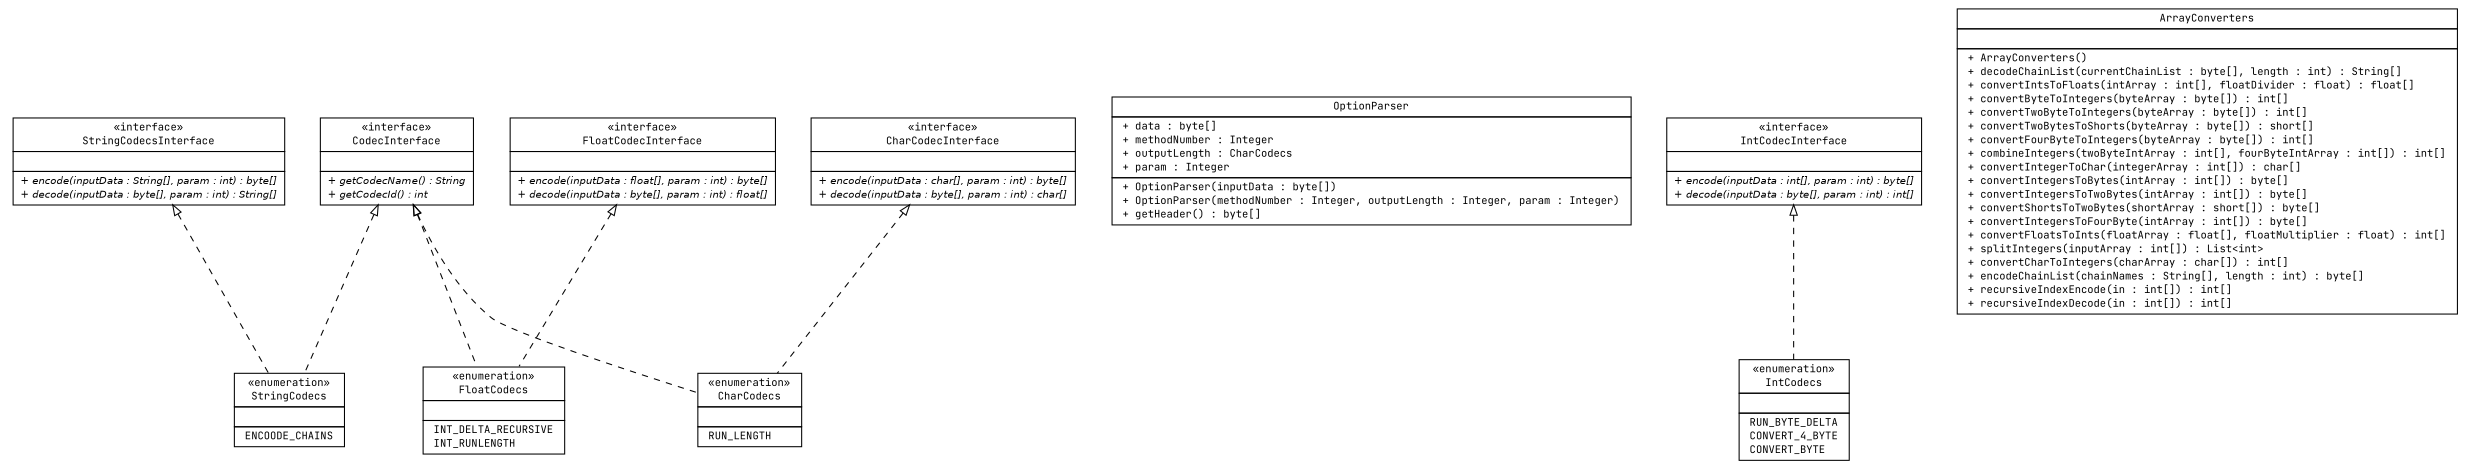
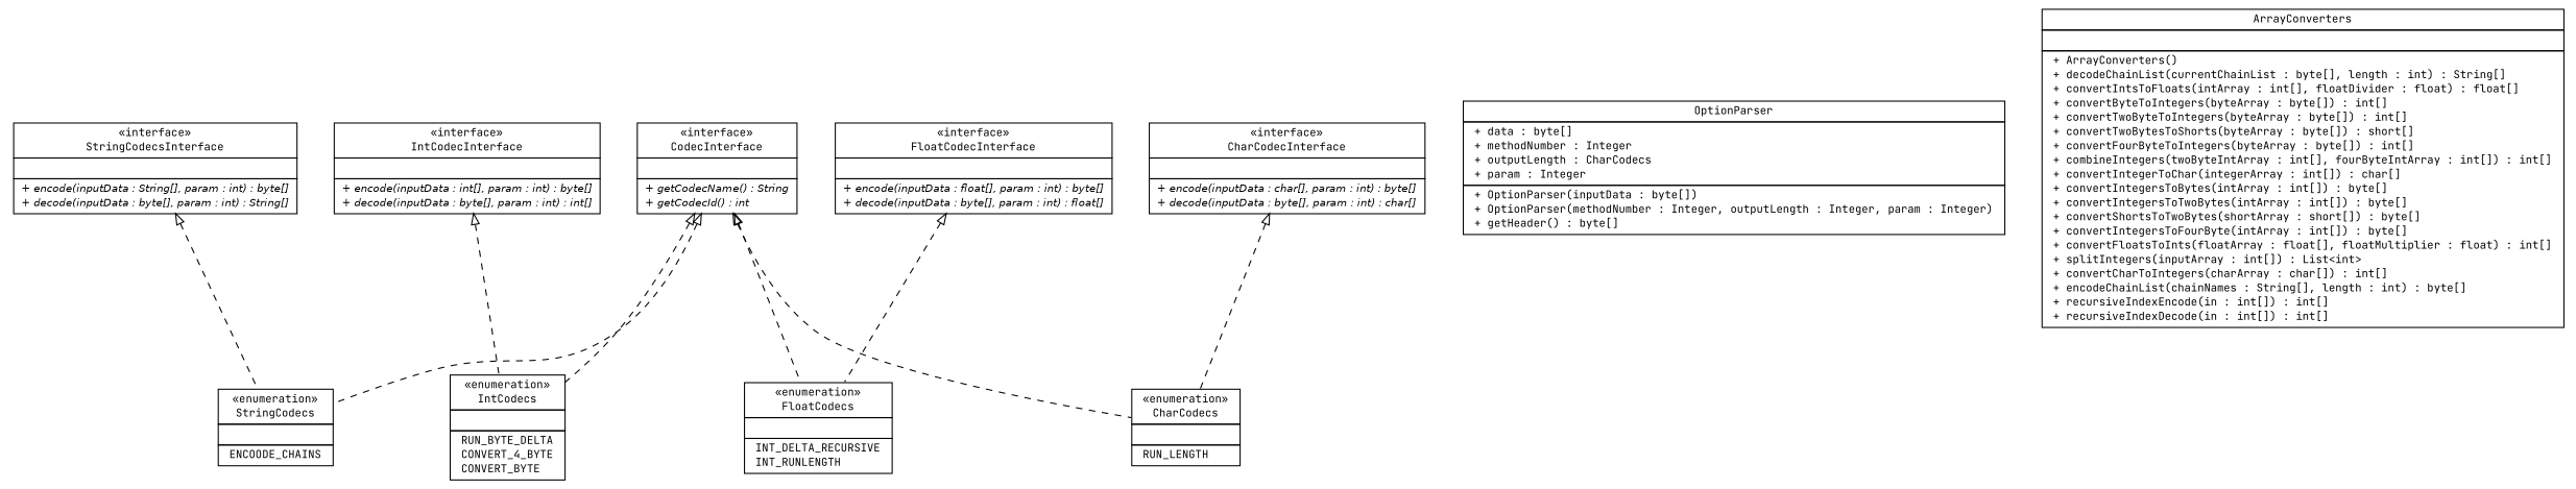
  digraph {
    fontname="JetBrains Mono"
    nodesep=0.25
    ranksep=0.5
    node [fontcolor=black fontname="JetBrains Mono" fontsize=10.0 shape=plaintext]
    edge [arrowtail=empty dir=back fontname="JetBrains Mono" fontsize=10 headport=p labelfontname=Helvetica labelfontsize=10 style=dashed tailport=p]
    n1 [label=<<table title="org.rcsb.mmtf.codec.StringCodecsInterface" border="0" cellborder="1" cellspacing="0" cellpadding="2" port="p" href="./StringCodecsInterface.html"> 		<tr><td><table border="0" cellspacing="0" cellpadding="1"> <tr><td align="center" balign="center"> &#171;interface&#187; </td></tr> <tr><td align="center" balign="center"> StringCodecsInterface </td></tr> 		</table></td></tr> 		<tr><td><table border="0" cellspacing="0" cellpadding="1"> <tr><td align="left" balign="left">  </td></tr> 		</table></td></tr> 		<tr><td><table border="0" cellspacing="0" cellpadding="1"> <tr><td align="left" balign="left"><font face="Helvetica-Oblique" point-size="10.0"> + encode(inputData : String[], param : int) : byte[] </font></td></tr> <tr><td align="left" balign="left"><font face="Helvetica-Oblique" point-size="10.0"> + decode(inputData : byte[], param : int) : String[] </font></td></tr> 		</table></td></tr> 		</table>>]
    n2 [label=<<table title="org.rcsb.mmtf.codec.StringCodecs" border="0" cellborder="1" cellspacing="0" cellpadding="2" port="p" href="./StringCodecs.html"> 		<tr><td><table border="0" cellspacing="0" cellpadding="1"> <tr><td align="center" balign="center"> &#171;enumeration&#187; </td></tr> <tr><td align="center" balign="center"> StringCodecs </td></tr> 		</table></td></tr> 		<tr><td><table border="0" cellspacing="0" cellpadding="1"> <tr><td align="left" balign="left">  </td></tr> 		</table></td></tr> 		<tr><td><table border="0" cellspacing="0" cellpadding="1"> <tr><td align="left" balign="left"> ENCOODE_CHAINS </td></tr> 		</table></td></tr> 		</table>>]
    n3 [label=<<table title="org.rcsb.mmtf.codec.OptionParser" border="0" cellborder="1" cellspacing="0" cellpadding="2" port="p" href="./OptionParser.html"> 		<tr><td><table border="0" cellspacing="0" cellpadding="1"> <tr><td align="center" balign="center"> OptionParser </td></tr> 		</table></td></tr> 		<tr><td><table border="0" cellspacing="0" cellpadding="1"> <tr><td align="left" balign="left"> + data : byte[] </td></tr> <tr><td align="left" balign="left"> + methodNumber : Integer </td></tr> <tr><td align="left" balign="left"> + outputLength : CharCodecs </td></tr> <tr><td align="left" balign="left"> + param : Integer </td></tr> 		</table></td></tr> 		<tr><td><table border="0" cellspacing="0" cellpadding="1"> <tr><td align="left" balign="left"> + OptionParser(inputData : byte[]) </td></tr> <tr><td align="left" balign="left"> + OptionParser(methodNumber : Integer, outputLength : Integer, param : Integer) </td></tr> <tr><td align="left" balign="left"> + getHeader() : byte[] </td></tr> 		</table></td></tr> 		</table>>]
    n4 [label=<<table title="org.rcsb.mmtf.codec.IntCodecs" border="0" cellborder="1" cellspacing="0" cellpadding="2" port="p" href="./IntCodecs.html"> 		<tr><td><table border="0" cellspacing="0" cellpadding="1"> <tr><td align="center" balign="center"> &#171;enumeration&#187; </td></tr> <tr><td align="center" balign="center"> IntCodecs </td></tr> 		</table></td></tr> 		<tr><td><table border="0" cellspacing="0" cellpadding="1"> <tr><td align="left" balign="left">  </td></tr> 		</table></td></tr> 		<tr><td><table border="0" cellspacing="0" cellpadding="1"> <tr><td align="left" balign="left"> RUN_BYTE_DELTA </td></tr> <tr><td align="left" balign="left"> CONVERT_4_BYTE </td></tr> <tr><td align="left" balign="left"> CONVERT_BYTE </td></tr> 		</table></td></tr> 		</table>>]
    n5 [label=<<table title="org.rcsb.mmtf.codec.IntCodecInterface" border="0" cellborder="1" cellspacing="0" cellpadding="2" port="p" href="./IntCodecInterface.html"> 		<tr><td><table border="0" cellspacing="0" cellpadding="1"> <tr><td align="center" balign="center"> &#171;interface&#187; </td></tr> <tr><td align="center" balign="center"> IntCodecInterface </td></tr> 		</table></td></tr> 		<tr><td><table border="0" cellspacing="0" cellpadding="1"> <tr><td align="left" balign="left">  </td></tr> 		</table></td></tr> 		<tr><td><table border="0" cellspacing="0" cellpadding="1"> <tr><td align="left" balign="left"><font face="Helvetica-Oblique" point-size="10.0"> + encode(inputData : int[], param : int) : byte[] </font></td></tr> <tr><td align="left" balign="left"><font face="Helvetica-Oblique" point-size="10.0"> + decode(inputData : byte[], param : int) : int[] </font></td></tr> 		</table></td></tr> 		</table>>]
    n6 [label=<<table title="org.rcsb.mmtf.codec.FloatCodecs" border="0" cellborder="1" cellspacing="0" cellpadding="2" port="p" href="./FloatCodecs.html"> 		<tr><td><table border="0" cellspacing="0" cellpadding="1"> <tr><td align="center" balign="center"> &#171;enumeration&#187; </td></tr> <tr><td align="center" balign="center"> FloatCodecs </td></tr> 		</table></td></tr> 		<tr><td><table border="0" cellspacing="0" cellpadding="1"> <tr><td align="left" balign="left">  </td></tr> 		</table></td></tr> 		<tr><td><table border="0" cellspacing="0" cellpadding="1"> <tr><td align="left" balign="left"> INT_DELTA_RECURSIVE </td></tr> <tr><td align="left" balign="left"> INT_RUNLENGTH </td></tr> 		</table></td></tr> 		</table>>]
    n7 [label=<<table title="org.rcsb.mmtf.codec.FloatCodecInterface" border="0" cellborder="1" cellspacing="0" cellpadding="2" port="p" href="./FloatCodecInterface.html"> 		<tr><td><table border="0" cellspacing="0" cellpadding="1"> <tr><td align="center" balign="center"> &#171;interface&#187; </td></tr> <tr><td align="center" balign="center"> FloatCodecInterface </td></tr> 		</table></td></tr> 		<tr><td><table border="0" cellspacing="0" cellpadding="1"> <tr><td align="left" balign="left">  </td></tr> 		</table></td></tr> 		<tr><td><table border="0" cellspacing="0" cellpadding="1"> <tr><td align="left" balign="left"><font face="Helvetica-Oblique" point-size="10.0"> + encode(inputData : float[], param : int) : byte[] </font></td></tr> <tr><td align="left" balign="left"><font face="Helvetica-Oblique" point-size="10.0"> + decode(inputData : byte[], param : int) : float[] </font></td></tr> 		</table></td></tr> 		</table>>]
    n8 [label=<<table title="org.rcsb.mmtf.codec.CodecInterface" border="0" cellborder="1" cellspacing="0" cellpadding="2" port="p" href="./CodecInterface.html"> 		<tr><td><table border="0" cellspacing="0" cellpadding="1"> <tr><td align="center" balign="center"> &#171;interface&#187; </td></tr> <tr><td align="center" balign="center"> CodecInterface </td></tr> 		</table></td></tr> 		<tr><td><table border="0" cellspacing="0" cellpadding="1"> <tr><td align="left" balign="left">  </td></tr> 		</table></td></tr> 		<tr><td><table border="0" cellspacing="0" cellpadding="1"> <tr><td align="left" balign="left"><font face="Helvetica-Oblique" point-size="10.0"> + getCodecName() : String </font></td></tr> <tr><td align="left" balign="left"><font face="Helvetica-Oblique" point-size="10.0"> + getCodecId() : int </font></td></tr> 		</table></td></tr> 		</table>>]
    n9 [label=<<table title="org.rcsb.mmtf.codec.CharCodecs" border="0" cellborder="1" cellspacing="0" cellpadding="2" port="p" href="./CharCodecs.html"> 		<tr><td><table border="0" cellspacing="0" cellpadding="1"> <tr><td align="center" balign="center"> &#171;enumeration&#187; </td></tr> <tr><td align="center" balign="center"> CharCodecs </td></tr> 		</table></td></tr> 		<tr><td><table border="0" cellspacing="0" cellpadding="1"> <tr><td align="left" balign="left">  </td></tr> 		</table></td></tr> 		<tr><td><table border="0" cellspacing="0" cellpadding="1"> <tr><td align="left" balign="left"> RUN_LENGTH </td></tr> 		</table></td></tr> 		</table>>]
    n10 [label=<<table title="org.rcsb.mmtf.codec.CharCodecInterface" border="0" cellborder="1" cellspacing="0" cellpadding="2" port="p" href="./CharCodecInterface.html"> 		<tr><td><table border="0" cellspacing="0" cellpadding="1"> <tr><td align="center" balign="center"> &#171;interface&#187; </td></tr> <tr><td align="center" balign="center"> CharCodecInterface </td></tr> 		</table></td></tr> 		<tr><td><table border="0" cellspacing="0" cellpadding="1"> <tr><td align="left" balign="left">  </td></tr> 		</table></td></tr> 		<tr><td><table border="0" cellspacing="0" cellpadding="1"> <tr><td align="left" balign="left"><font face="Helvetica-Oblique" point-size="10.0"> + encode(inputData : char[], param : int) : byte[] </font></td></tr> <tr><td align="left" balign="left"><font face="Helvetica-Oblique" point-size="10.0"> + decode(inputData : byte[], param : int) : char[] </font></td></tr> 		</table></td></tr> 		</table>>]
    n11 [label=<<table title="org.rcsb.mmtf.codec.ArrayConverters" border="0" cellborder="1" cellspacing="0" cellpadding="2" port="p" href="./ArrayConverters.html"> 		<tr><td><table border="0" cellspacing="0" cellpadding="1"> <tr><td align="center" balign="center"> ArrayConverters </td></tr> 		</table></td></tr> 		<tr><td><table border="0" cellspacing="0" cellpadding="1"> <tr><td align="left" balign="left">  </td></tr> 		</table></td></tr> 		<tr><td><table border="0" cellspacing="0" cellpadding="1"> <tr><td align="left" balign="left"> + ArrayConverters() </td></tr> <tr><td align="left" balign="left"> + decodeChainList(currentChainList : byte[], length : int) : String[] </td></tr> <tr><td align="left" balign="left"> + convertIntsToFloats(intArray : int[], floatDivider : float) : float[] </td></tr> <tr><td align="left" balign="left"> + convertByteToIntegers(byteArray : byte[]) : int[] </td></tr> <tr><td align="left" balign="left"> + convertTwoByteToIntegers(byteArray : byte[]) : int[] </td></tr> <tr><td align="left" balign="left"> + convertTwoBytesToShorts(byteArray : byte[]) : short[] </td></tr> <tr><td align="left" balign="left"> + convertFourByteToIntegers(byteArray : byte[]) : int[] </td></tr> <tr><td align="left" balign="left"> + combineIntegers(twoByteIntArray : int[], fourByteIntArray : int[]) : int[] </td></tr> <tr><td align="left" balign="left"> + convertIntegerToChar(integerArray : int[]) : char[] </td></tr> <tr><td align="left" balign="left"> + convertIntegersToBytes(intArray : int[]) : byte[] </td></tr> <tr><td align="left" balign="left"> + convertIntegersToTwoBytes(intArray : int[]) : byte[] </td></tr> <tr><td align="left" balign="left"> + convertShortsToTwoBytes(shortArray : short[]) : byte[] </td></tr> <tr><td align="left" balign="left"> + convertIntegersToFourByte(intArray : int[]) : byte[] </td></tr> <tr><td align="left" balign="left"> + convertFloatsToInts(floatArray : float[], floatMultiplier : float) : int[] </td></tr> <tr><td align="left" balign="left"> + splitIntegers(inputArray : int[]) : List&lt;int&gt; </td></tr> <tr><td align="left" balign="left"> + convertCharToIntegers(charArray : char[]) : int[] </td></tr> <tr><td align="left" balign="left"> + encodeChainList(chainNames : String[], length : int) : byte[] </td></tr> <tr><td align="left" balign="left"> + recursiveIndexEncode(in : int[]) : int[] </td></tr> <tr><td align="left" balign="left"> + recursiveIndexDecode(in : int[]) : int[] </td></tr> 		</table></td></tr> 		</table>>]
    n1 -> n2
    n5 -> n4
    n7 -> n6
    n8 -> n2
+   n8 -> n4
    n8 -> n6
    n8 -> n9
    n10 -> n9
  }
